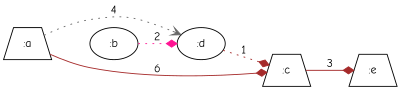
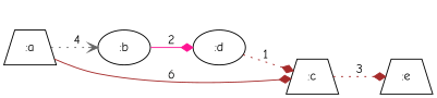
  digraph {
    fontname="Comic Neue"
    rankdir=LR
    node [fontname="Comic Neue" shape=trapezium]
    edge [arrowhead=diamond color=brown fontname="Comic Neue" style=dotted]
    ":b" [shape=ellipse]
    ":a"
    ":c"
    ":d" [shape=ellipse]
    ":e"
-   ":b" -> ":d" [color=deeppink label=2]
-   ":a" -> ":d" [arrowhead=vee color=gray40 label=4]
+   ":b" -> ":d" [color=deeppink label=2 style=solid]
+   ":a" -> ":b" [arrowhead=vee color=gray40 label=4]
    ":a" -> ":c" [label=6 style=solid]
-   ":c" -> ":e" [label=3 style=solid]
+   ":c" -> ":e" [label=3]
    ":d" -> ":c" [label=1]
  }
